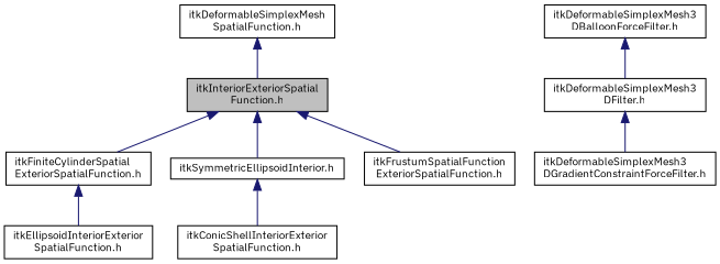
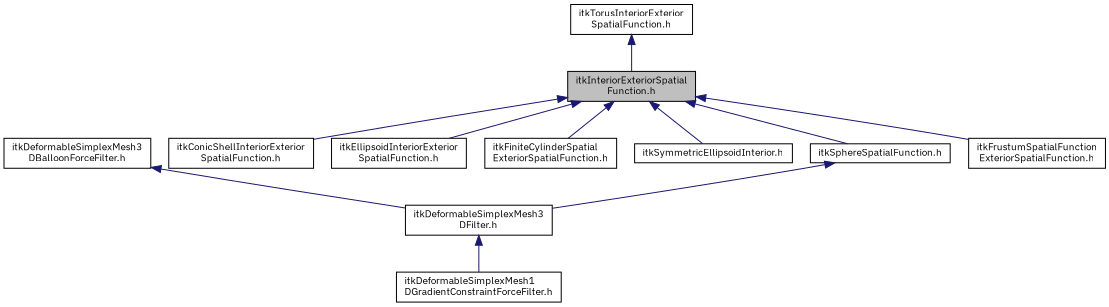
  digraph {
    fontname="IBM Plex Sans"
    node [color=black fillcolor=white fontname="IBM Plex Sans" fontsize=10 shape=record style=filled]
    edge [color=midnightblue dir=back fontname="IBM Plex Sans" fontsize=10 labelfontname=Helvetica labelfontsize=10 style=solid]
    n1 [fillcolor=grey75 fontcolor=black height=0.2 label="itkInteriorExteriorSpatial\lFunction.h" width=0.4]
    n2 [height=0.2 label="itkConicShellInteriorExterior\lSpatialFunction.h" width=0.4]
    n3 [height=0.2 label="itkEllipsoidInteriorExterior\lSpatialFunction.h" width=0.4]
    n4 [height=0.2 label="itkFiniteCylinderSpatial\lExteriorSpatialFunction.h" width=0.4]
    n5 [height=0.2 label="itkSymmetricEllipsoidInterior.h" width=0.4]
+   n6 [height=0.2 label="itkSphereSpatialFunction.h" width=0.4]
    n7 [height=0.2 label="itkFrustumSpatialFunction\lExteriorSpatialFunction.h" width=0.4]
    n8 [height=0.2 label="itkDeformableSimplexMesh3\lDFilter.h" width=0.4]
-   n9 [height=0.2 label="itkDeformableSimplexMesh\lSpatialFunction.h" width=0.4]
-   n10 [height=0.2 label="itkDeformableSimplexMesh3\lDGradientConstraintForceFilter.h" width=0.4]
+   n9 [height=0.2 label="itkTorusInteriorExterior\lSpatialFunction.h" width=0.4]
+   n10 [height=0.2 label="itkDeformableSimplexMesh1\lDGradientConstraintForceFilter.h" width=0.4]
    n11 [height=0.2 label="itkDeformableSimplexMesh3\lDBalloonForceFilter.h" width=0.4]
-   n5 -> n2
-   n4 -> n3
+   n1 -> n2
+   n1 -> n3
    n1 -> n4
    n1 -> n5
+   n1 -> n6
    n1 -> n7
+   n6 -> n8
    n8 -> n10
    n9 -> n1
    n11 -> n8
  }
